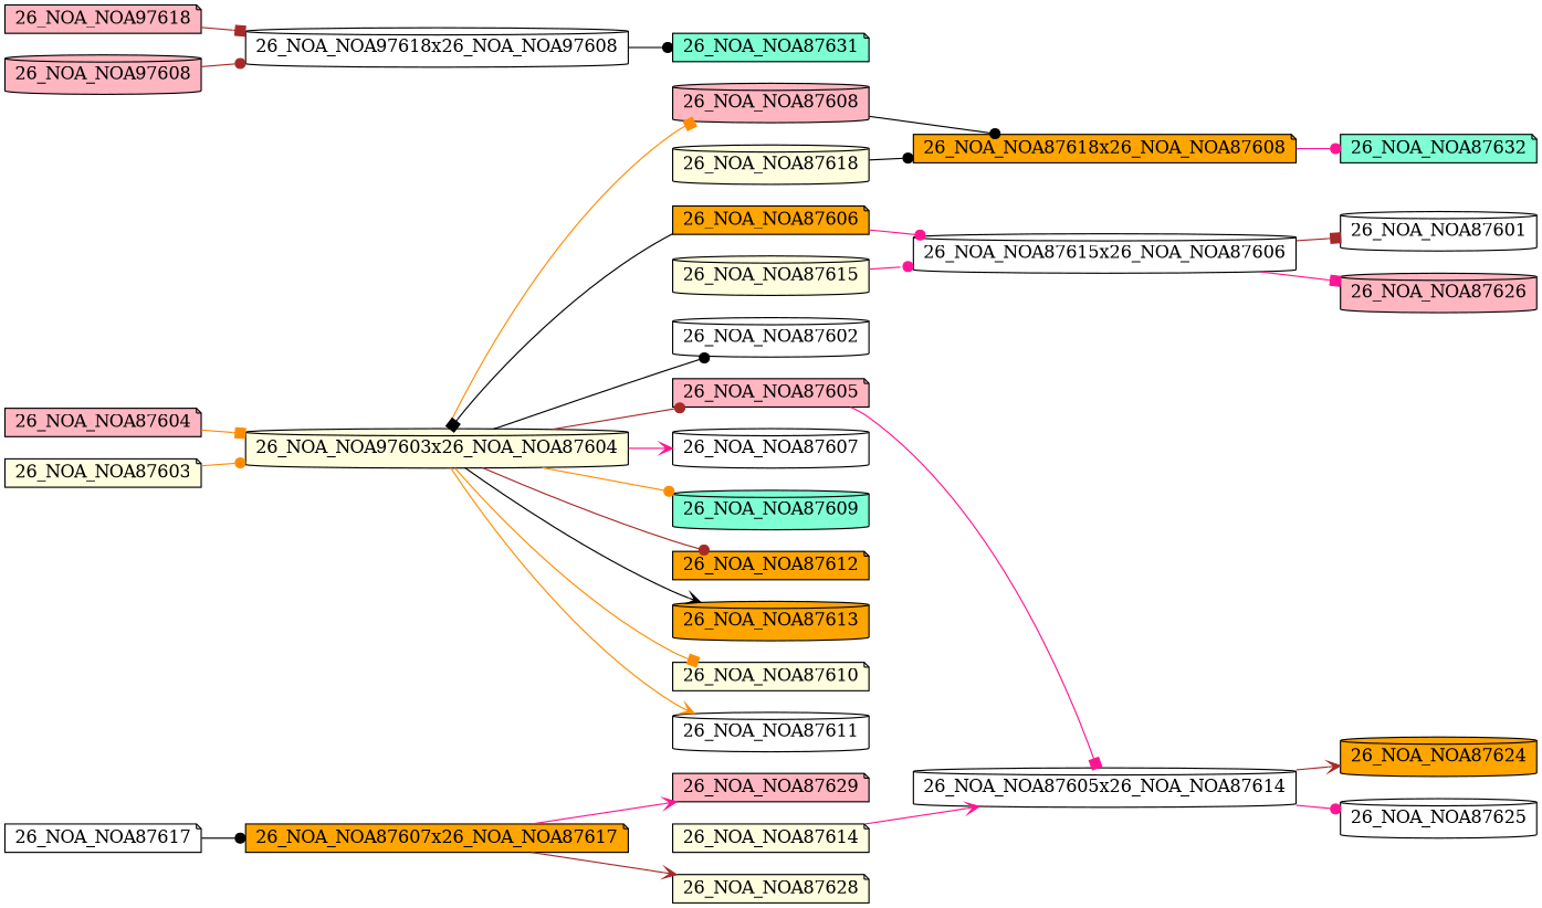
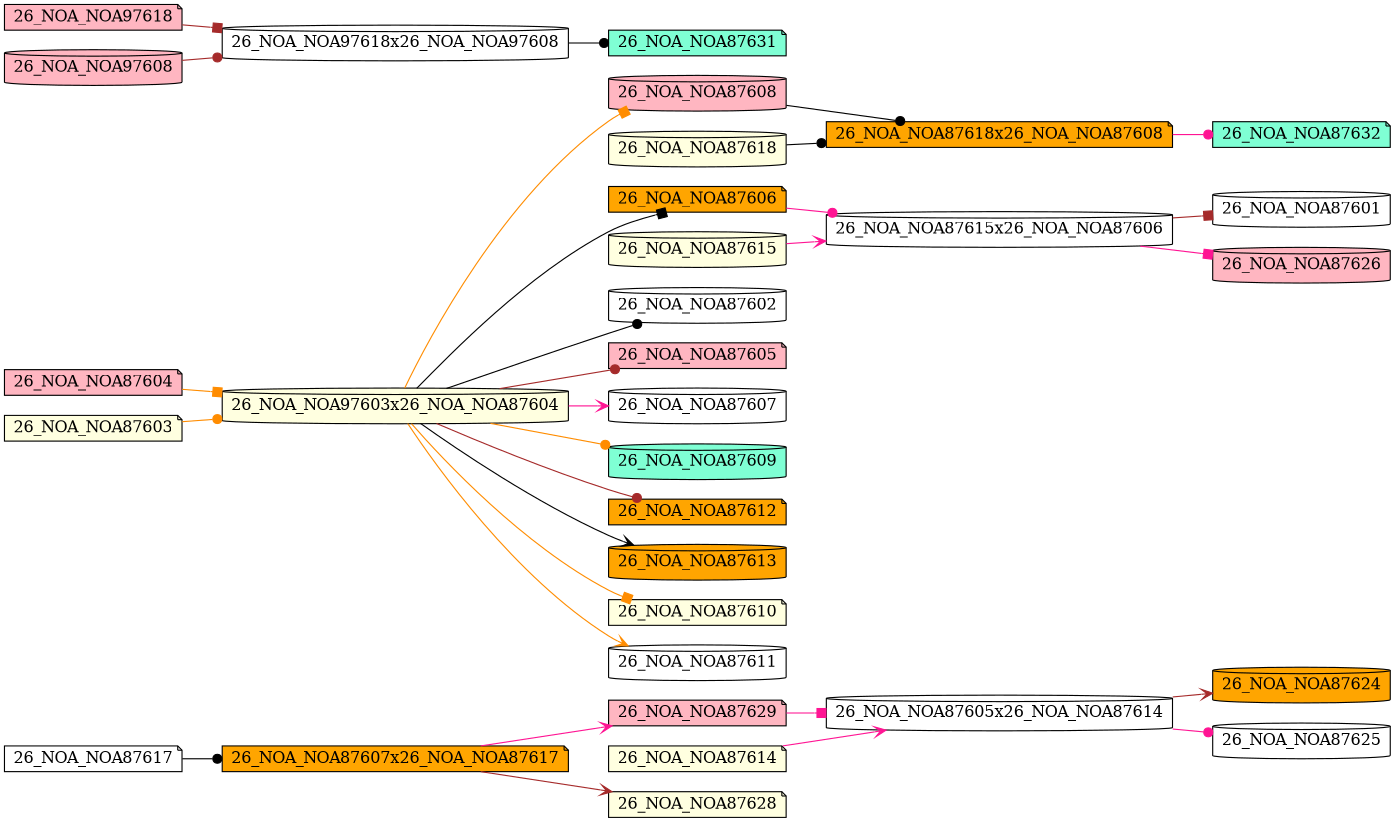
  digraph {
    rankdir=LR
    node [fillcolor=white fontcolor=black regular=0 shape=cylinder style=filled]
    edge [arrowhead=dot color=deeppink]
    "26_NOA_NOA87614" [fillcolor=lightyellow height=0.3 shape=note width=0.5]
    "26_NOA_NOA87605x26_NOA_NOA87614" [height=.1 width=.1 fontcolor="" regular=""]
    "26_NOA_NOA87624" [fillcolor=orange height=0.3 width=0.5]
    "26_NOA_NOA87625" [height=0.3 width=0.5]
    "26_NOA_NOA87609" [fillcolor=aquamarine height=0.3 width=0.5]
    n6 [fillcolor=lightyellow height=.1 label="26_NOA_NOA97603x26_NOA_NOA87604" width=.1 fontcolor="" regular=""]
    "26_NOA_NOA87612" [fillcolor=orange height=0.3 shape=note width=0.5]
    "26_NOA_NOA87613" [fillcolor=orange height=0.3 width=0.5]
    "26_NOA_NOA87610" [fillcolor=lightyellow height=0.3 shape=note width=0.5]
    "26_NOA_NOA87611" [height=0.3 width=0.5]
    "26_NOA_NOA87608" [fillcolor=lightpink height=0.3 width=0.5]
    "26_NOA_NOA87602" [height=0.3 width=0.5]
    "26_NOA_NOA87605" [fillcolor=lightpink height=0.3 shape=note width=0.5]
    "26_NOA_NOA87606" [fillcolor=orange height=0.3 shape=note width=0.5]
    "26_NOA_NOA87607" [height=0.3 width=0.5]
    "26_NOA_NOA87618x26_NOA_NOA87608" [fillcolor=orange height=.1 shape=note width=.1 fontcolor="" regular=""]
    "26_NOA_NOA87615x26_NOA_NOA87606" [height=.1 width=.1 fontcolor="" regular=""]
    "26_NOA_NOA87628" [fillcolor=lightyellow height=0.3 shape=note width=0.5]
    "26_NOA_NOA87607x26_NOA_NOA87617" [fillcolor=orange height=.1 shape=note width=.1 fontcolor="" regular=""]
    "26_NOA_NOA87629" [fillcolor=lightpink height=0.3 shape=note width=0.5]
    "26_NOA_NOA87615" [fillcolor=lightyellow height=0.3 width=0.5]
    "26_NOA_NOA87626" [fillcolor=lightpink height=0.3 width=0.5]
    "26_NOA_NOA87601" [height=0.3 width=0.5]
    "26_NOA_NOA87631" [fillcolor=aquamarine height=0.3 shape=note width=0.5]
    "26_NOA_NOA97618x26_NOA_NOA97608" [height=.1 width=.1 fontcolor="" regular=""]
    "26_NOA_NOA97618" [fillcolor=lightpink height=0.3 shape=note width=0.5]
    "26_NOA_NOA97608" [fillcolor=lightpink height=0.3 width=0.5]
    "26_NOA_NOA87632" [fillcolor=aquamarine height=0.3 shape=note width=0.5]
    "26_NOA_NOA87618" [fillcolor=lightyellow height=0.3 width=0.5]
    "26_NOA_NOA87617" [height=0.3 shape=note width=0.5]
    "26_NOA_NOA87603" [fillcolor=lightyellow height=0.3 shape=note width=0.5]
    "26_NOA_NOA87604" [fillcolor=lightpink height=0.3 shape=note width=0.5]
    "26_NOA_NOA87614" -> "26_NOA_NOA87605x26_NOA_NOA87614" [arrowhead=vee]
    "26_NOA_NOA87605x26_NOA_NOA87614" -> "26_NOA_NOA87624" [arrowhead=vee color=brown]
    "26_NOA_NOA87605x26_NOA_NOA87614" -> "26_NOA_NOA87625"
    n6 -> "26_NOA_NOA87609" [color=darkorange]
    n6 -> "26_NOA_NOA87612" [color=brown]
    n6 -> "26_NOA_NOA87613" [arrowhead=vee color=black]
    n6 -> "26_NOA_NOA87610" [arrowhead=box color=darkorange]
    n6 -> "26_NOA_NOA87611" [arrowhead=vee color=darkorange]
    n6 -> "26_NOA_NOA87608" [arrowhead=box color=darkorange]
    n6 -> "26_NOA_NOA87602" [color=black]
    n6 -> "26_NOA_NOA87605" [color=brown]
-   "26_NOA_NOA87606" -> n6 [arrowhead=box color=black]
+   n6 -> "26_NOA_NOA87606" [arrowhead=box color=black]
    n6 -> "26_NOA_NOA87607" [arrowhead=vee]
    "26_NOA_NOA87608" -> "26_NOA_NOA87618x26_NOA_NOA87608" [color=black]
-   "26_NOA_NOA87605" -> "26_NOA_NOA87605x26_NOA_NOA87614" [arrowhead=box]
+   "26_NOA_NOA87629" -> "26_NOA_NOA87605x26_NOA_NOA87614" [arrowhead=box]
    "26_NOA_NOA87606" -> "26_NOA_NOA87615x26_NOA_NOA87606"
    "26_NOA_NOA87618x26_NOA_NOA87608" -> "26_NOA_NOA87632"
    "26_NOA_NOA87615x26_NOA_NOA87606" -> "26_NOA_NOA87626" [arrowhead=box]
    "26_NOA_NOA87615x26_NOA_NOA87606" -> "26_NOA_NOA87601" [arrowhead=box color=brown]
    "26_NOA_NOA87607x26_NOA_NOA87617" -> "26_NOA_NOA87628" [arrowhead=vee color=brown]
    "26_NOA_NOA87607x26_NOA_NOA87617" -> "26_NOA_NOA87629" [arrowhead=vee]
-   "26_NOA_NOA87615" -> "26_NOA_NOA87615x26_NOA_NOA87606"
+   "26_NOA_NOA87615" -> "26_NOA_NOA87615x26_NOA_NOA87606" [arrowhead=vee]
    "26_NOA_NOA97618x26_NOA_NOA97608" -> "26_NOA_NOA87631" [color=black]
    "26_NOA_NOA97618" -> "26_NOA_NOA97618x26_NOA_NOA97608" [arrowhead=box color=brown]
    "26_NOA_NOA97608" -> "26_NOA_NOA97618x26_NOA_NOA97608" [color=brown]
    "26_NOA_NOA87618" -> "26_NOA_NOA87618x26_NOA_NOA87608" [color=black]
    "26_NOA_NOA87617" -> "26_NOA_NOA87607x26_NOA_NOA87617" [color=black]
    "26_NOA_NOA87603" -> n6 [color=darkorange]
    "26_NOA_NOA87604" -> n6 [arrowhead=box color=darkorange]
  }
